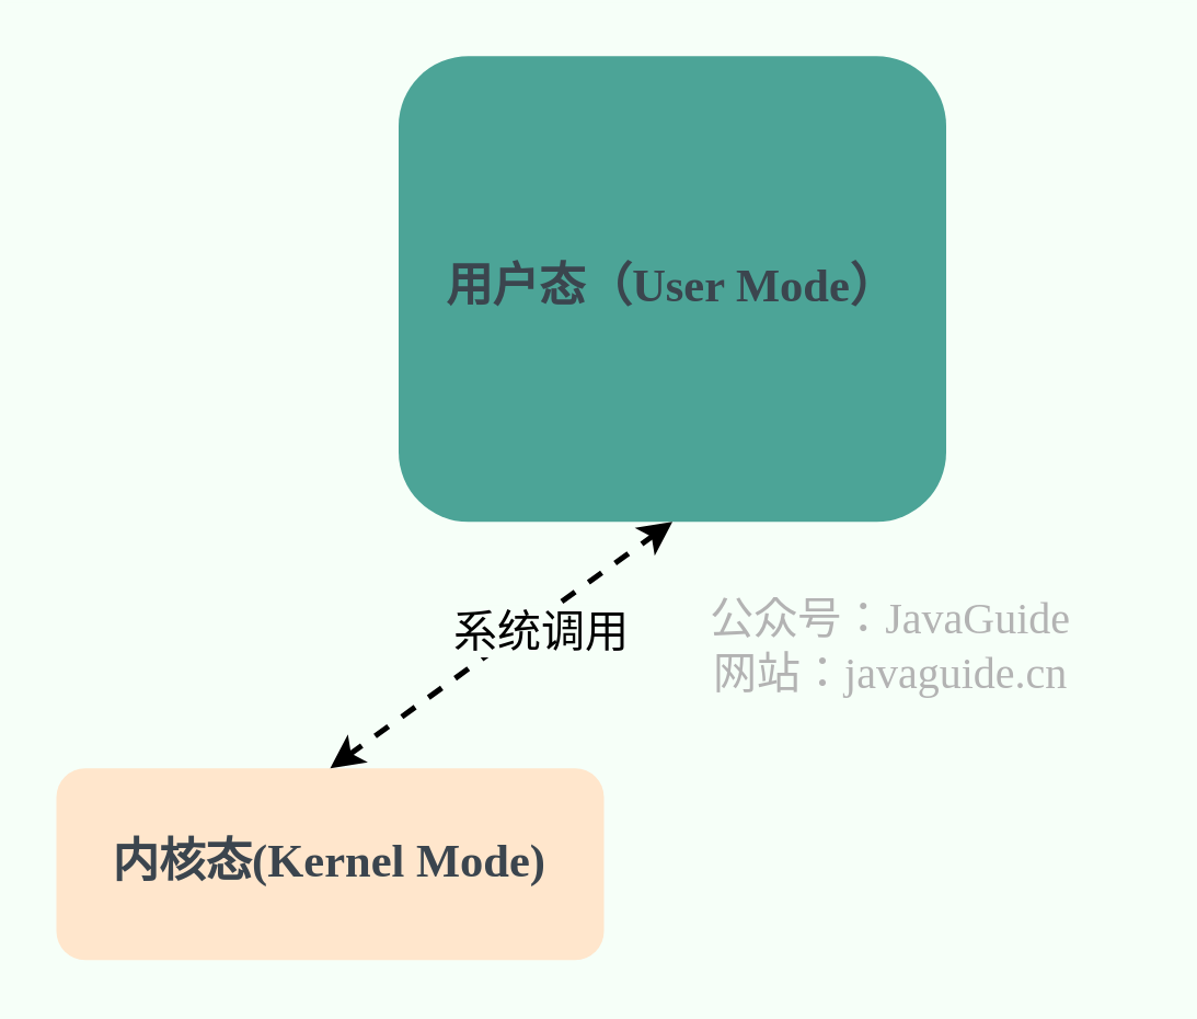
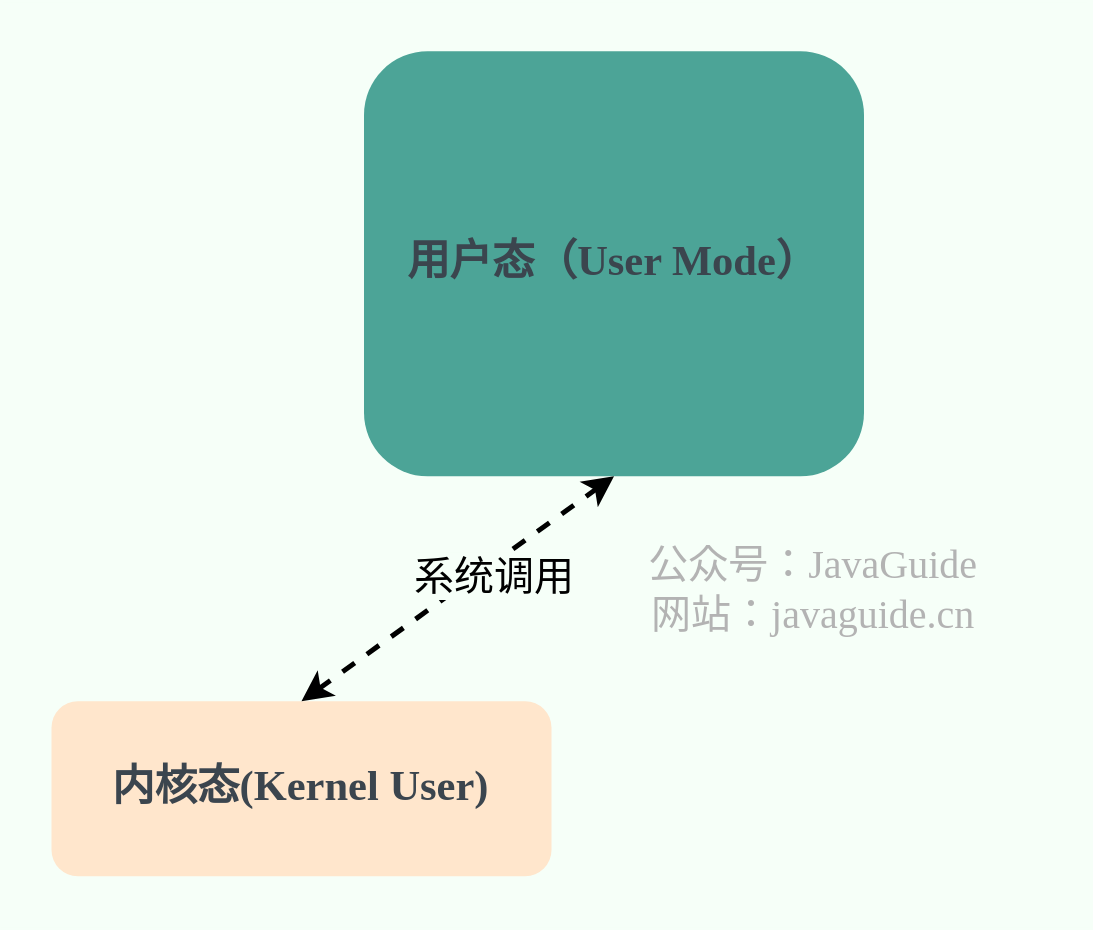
  <mxCell id="0" />
  <mxCell id="1" parent="0" />
  <mxCell id="2" value="&lt;strong style=&quot;box-sizing: border-box; caret-color: rgb(59, 69, 78); color: rgb(59, 69, 78); font-size: 17px; orphans: 4; text-align: left; text-size-adjust: auto;&quot;&gt;用户态（&lt;strong style=&quot;box-sizing: border-box; text-size-adjust: auto;&quot;&gt;&lt;span style=&quot;box-sizing: border-box;&quot; class=&quot;md-plain&quot;&gt;User Mode&lt;/span&gt;&lt;/strong&gt;）&lt;/strong&gt;" style="rounded=1;whiteSpace=wrap;html=1;fontSize=15;fillColor=#4CA497;strokeColor=none;fontFamily=JetBrains Mono;fontSource=https%3A%2F%2Ffonts.googleapis.com%2Fcss%3Ffamily%3DJetBrains%2BMono;" vertex="1" parent="1"><mxGeometry x="145" y="20" width="200" height="170" as="geometry" /></mxCell>
- <mxCell id="3" value="&lt;strong style=&quot;box-sizing: border-box; caret-color: rgb(59, 69, 78); color: rgb(59, 69, 78); font-size: 17px; orphans: 4; text-align: left; text-size-adjust: auto;&quot;&gt;内核态(Kernel Mode)&lt;/strong&gt;" style="rounded=1;whiteSpace=wrap;html=1;fontSize=15;fillColor=#ffe6cc;strokeColor=none;fontFamily=JetBrains Mono;fontSource=https%3A%2F%2Ffonts.googleapis.com%2Fcss%3Ffamily%3DJetBrains%2BMono;" vertex="1" parent="1"><mxGeometry x="20" y="280" width="200" height="70" as="geometry" /></mxCell>
+ <mxCell id="3" value="&lt;strong style=&quot;box-sizing: border-box; caret-color: rgb(59, 69, 78); color: rgb(59, 69, 78); font-size: 17px; orphans: 4; text-align: left; text-size-adjust: auto;&quot;&gt;内核态(Kernel User)&lt;/strong&gt;" style="rounded=1;whiteSpace=wrap;html=1;fontSize=15;fillColor=#ffe6cc;strokeColor=none;fontFamily=JetBrains Mono;fontSource=https%3A%2F%2Ffonts.googleapis.com%2Fcss%3Ffamily%3DJetBrains%2BMono;" vertex="1" parent="1"><mxGeometry x="20" y="280" width="200" height="70" as="geometry" /></mxCell>
  <mxCell id="4" value="" style="endArrow=classic;startArrow=classic;html=1;rounded=0;entryX=0.5;entryY=1;entryDx=0;entryDy=0;exitX=0.5;exitY=0;exitDx=0;exitDy=0;fontFamily=JetBrains Mono;fontSource=https%3A%2F%2Ffonts.googleapis.com%2Fcss%3Ffamily%3DJetBrains%2BMono;strokeWidth=2;dashed=1;" edge="1" parent="1" source="3" target="2"><mxGeometry width="50" height="50" relative="1" as="geometry"><mxPoint x="111" y="260" as="sourcePoint" /><mxPoint x="161" y="210" as="targetPoint" /></mxGeometry></mxCell>
  <mxCell id="5" value="系统调用" style="edgeLabel;html=1;align=center;verticalAlign=middle;resizable=0;points=[];fontSize=16;labelBackgroundColor=#F6FFF8;fontFamily=JetBrains Mono;fontSource=https%3A%2F%2Ffonts.googleapis.com%2Fcss%3Ffamily%3DJetBrains%2BMono;" vertex="1" connectable="0" parent="4"><mxGeometry x="0.222" y="1" relative="1" as="geometry"><mxPoint x="1" y="5" as="offset" /></mxGeometry></mxCell>
  <mxCell id="6" value="&lt;font style=&quot;font-size: 16px;&quot;&gt;公众号：JavaGuide&lt;br style=&quot;font-size: 16px;&quot;&gt;网站：javaguide.cn&lt;/font&gt;" style="text;html=1;strokeColor=none;fillColor=none;align=center;verticalAlign=middle;whiteSpace=wrap;rounded=0;labelBackgroundColor=none;fontSize=16;fontColor=#B3B3B3;rotation=0;sketch=0;shadow=0;fontFamily=JetBrains Mono;fontSource=https%3A%2F%2Ffonts.googleapis.com%2Fcss%3Ffamily%3DJetBrains%2BMono;" vertex="1" parent="1"><mxGeometry x="235" y="230" width="180" height="10" as="geometry" /></mxCell>
